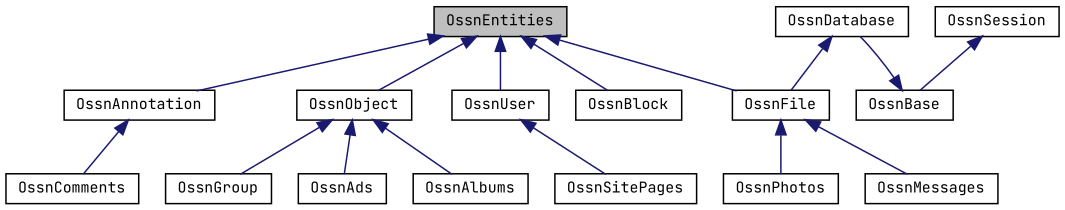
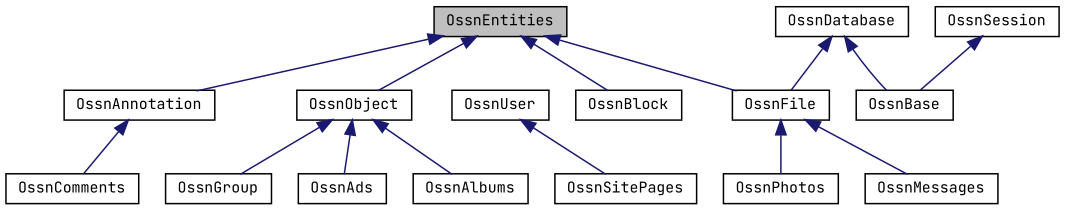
  digraph {
    fontname="JetBrains Mono"
    node [color=black fillcolor=white fontname="JetBrains Mono" fontsize=10 shape=record style=filled]
    edge [color=midnightblue dir=back fontname="JetBrains Mono" fontsize=10 labelfontname=Helvetica labelfontsize=10 style=solid]
    n1 [fillcolor=grey75 fontcolor=black height=0.2 label=OssnEntities width=0.4]
    n2 [height=0.2 label=OssnAnnotation width=0.4]
    n3 [height=0.2 label=OssnBlock width=0.4]
    n4 [height=0.2 label=OssnFile width=0.4]
    n5 [height=0.2 label=OssnObject width=0.4]
    n6 [height=0.2 label=OssnUser width=0.4]
    n7 [height=0.2 label=OssnComments width=0.4]
    n8 [height=0.2 label=OssnMessages width=0.4]
    n9 [height=0.2 label=OssnPhotos width=0.4]
    n10 [height=0.2 label=OssnAds width=0.4]
    n11 [height=0.2 label=OssnAlbums width=0.4]
    n12 [height=0.2 label=OssnGroup width=0.4]
    n13 [height=0.2 label=OssnSitePages width=0.4]
    n14 [height=0.2 label=OssnDatabase width=0.4]
    n15 [height=0.2 label=OssnBase width=0.4]
    n16 [height=0.2 label=OssnSession width=0.4]
    n1 -> n2
    n1 -> n3
    n1 -> n4
    n1 -> n5
-   n1 -> n6
    n2 -> n7
    n4 -> n8
    n4 -> n9
    n5 -> n10
    n5 -> n11
    n5 -> n12
    n6 -> n13
    n14 -> n4
-   n15 -> n14
+   n14 -> n15
    n16 -> n15
  }
